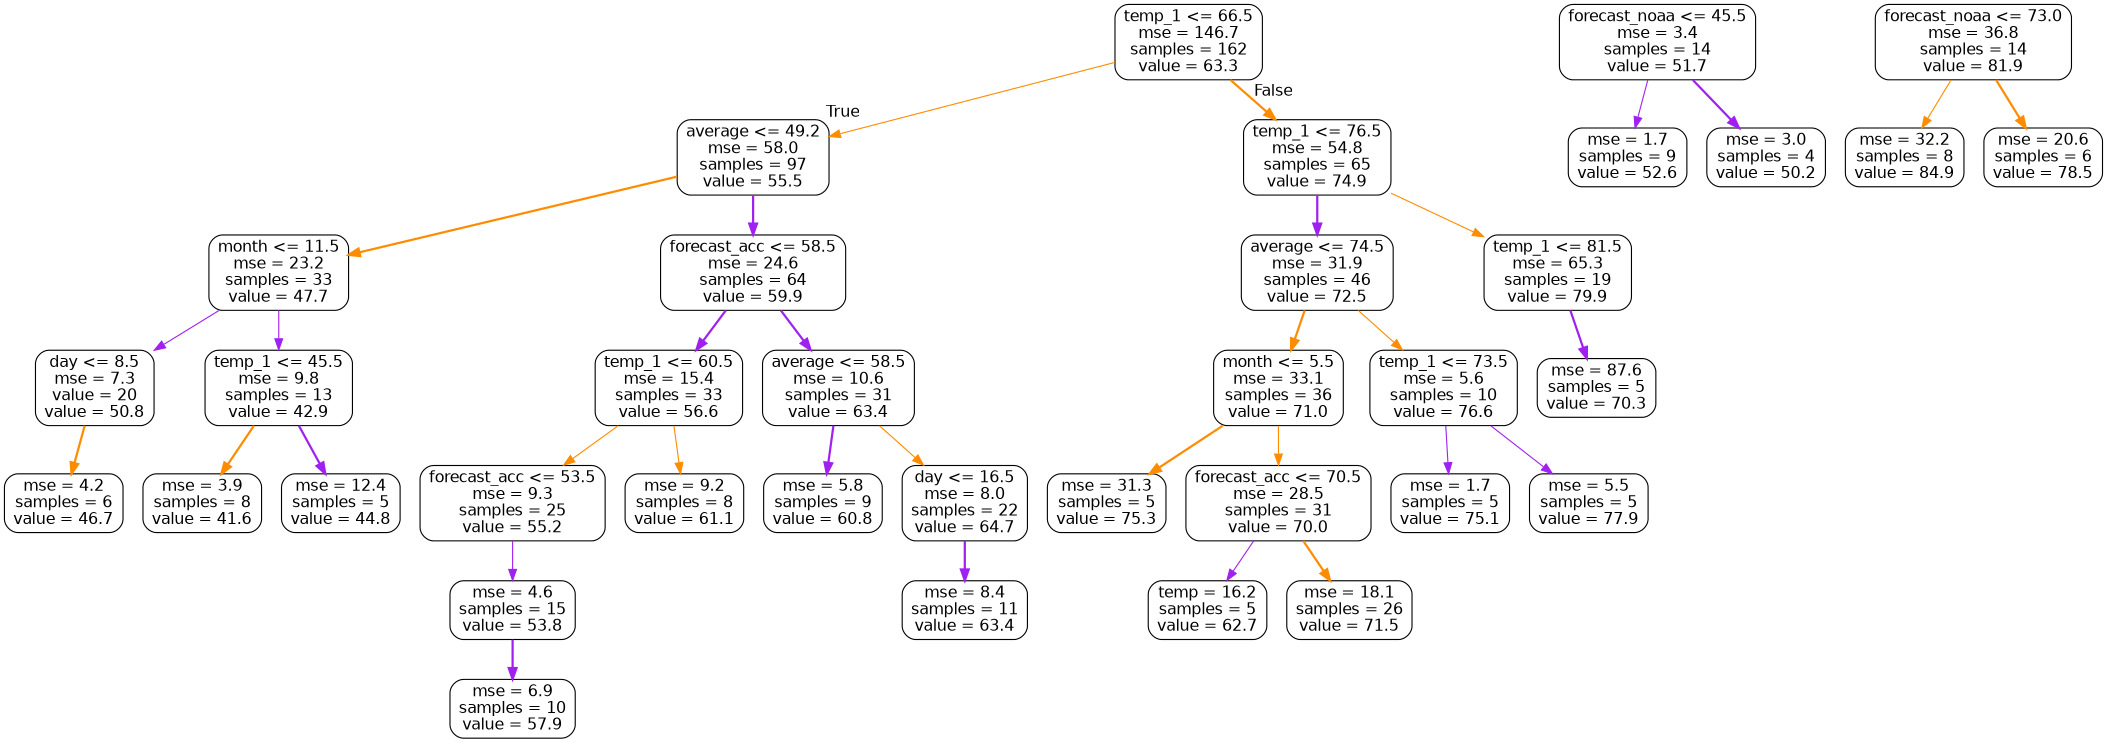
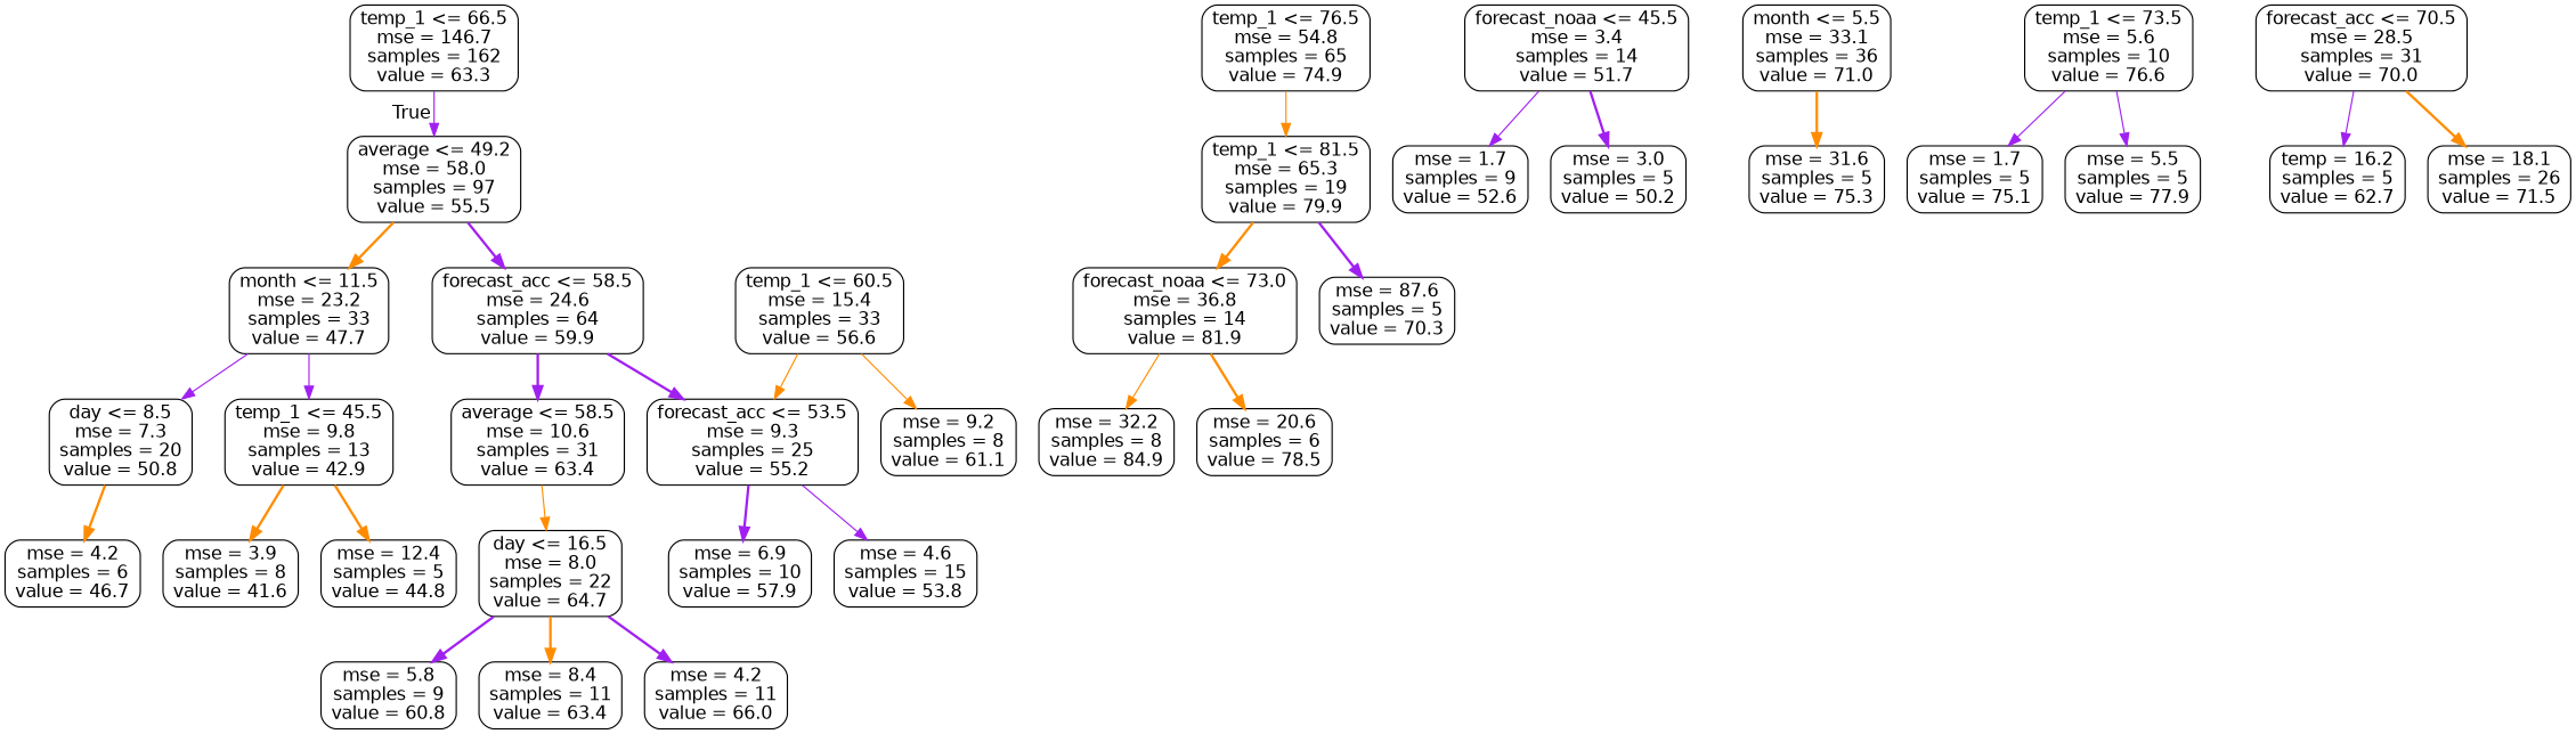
  digraph {
    node [color=black fontname=helvetica shape=box style=rounded]
    edge [color=purple fontname=helvetica style=bold]
    n1 [label="temp_1 <= 66.5\nmse = 146.7\nsamples = 162\nvalue = 63.3"]
    n2 [label="average <= 49.2\nmse = 58.0\nsamples = 97\nvalue = 55.5"]
    n3 [label="temp_1 <= 76.5\nmse = 54.8\nsamples = 65\nvalue = 74.9"]
    n4 [label="month <= 11.5\nmse = 23.2\nsamples = 33\nvalue = 47.7"]
    n5 [label="forecast_acc <= 58.5\nmse = 24.6\nsamples = 64\nvalue = 59.9"]
-   n6 [label="average <= 74.5\nmse = 31.9\nsamples = 46\nvalue = 72.5"]
    n7 [label="temp_1 <= 81.5\nmse = 65.3\nsamples = 19\nvalue = 79.9"]
-   n8 [label="day <= 8.5\nmse = 7.3\nvalue = 20\nvalue = 50.8"]
+   n8 [label="day <= 8.5\nmse = 7.3\nsamples = 20\nvalue = 50.8"]
    n9 [label="temp_1 <= 45.5\nmse = 9.8\nsamples = 13\nvalue = 42.9"]
    n10 [label="temp_1 <= 60.5\nmse = 15.4\nsamples = 33\nvalue = 56.6"]
    n11 [label="average <= 58.5\nmse = 10.6\nsamples = 31\nvalue = 63.4"]
    n12 [label="mse = 4.2\nsamples = 6\nvalue = 46.7"]
    n13 [label="mse = 3.9\nsamples = 8\nvalue = 41.6"]
    n14 [label="mse = 12.4\nsamples = 5\nvalue = 44.8"]
    n15 [label="forecast_noaa <= 45.5\nmse = 3.4\nsamples = 14\nvalue = 51.7"]
    n16 [label="mse = 1.7\nsamples = 9\nvalue = 52.6"]
-   n17 [label="mse = 3.0\nsamples = 4\nvalue = 50.2"]
+   n17 [label="mse = 3.0\nsamples = 5\nvalue = 50.2"]
    n18 [label="forecast_acc <= 53.5\nmse = 9.3\nsamples = 25\nvalue = 55.2"]
    n19 [label="mse = 9.2\nsamples = 8\nvalue = 61.1"]
    n20 [label="mse = 5.8\nsamples = 9\nvalue = 60.8"]
    n21 [label="day <= 16.5\nmse = 8.0\nsamples = 22\nvalue = 64.7"]
    n22 [label="mse = 6.9\nsamples = 10\nvalue = 57.9"]
    n23 [label="mse = 4.6\nsamples = 15\nvalue = 53.8"]
    n24 [label="mse = 8.4\nsamples = 11\nvalue = 63.4"]
+   n25 [label="mse = 4.2\nsamples = 11\nvalue = 66.0"]
    n26 [label="month <= 5.5\nmse = 33.1\nsamples = 36\nvalue = 71.0"]
    n27 [label="temp_1 <= 73.5\nmse = 5.6\nsamples = 10\nvalue = 76.6"]
    n28 [label="forecast_noaa <= 73.0\nmse = 36.8\nsamples = 14\nvalue = 81.9"]
    n29 [label="mse = 87.6\nsamples = 5\nvalue = 70.3"]
-   n30 [label="mse = 31.3\nsamples = 5\nvalue = 75.3"]
+   n30 [label="mse = 31.6\nsamples = 5\nvalue = 75.3"]
    n31 [label="forecast_acc <= 70.5\nmse = 28.5\nsamples = 31\nvalue = 70.0"]
    n32 [label="mse = 1.7\nsamples = 5\nvalue = 75.1"]
    n33 [label="mse = 5.5\nsamples = 5\nvalue = 77.9"]
    n34 [label="temp = 16.2\nsamples = 5\nvalue = 62.7"]
    n35 [label="mse = 18.1\nsamples = 26\nvalue = 71.5"]
    n36 [label="mse = 32.2\nsamples = 8\nvalue = 84.9"]
    n37 [label="mse = 20.6\nsamples = 6\nvalue = 78.5"]
-   n1 -> n2 [color=darkorange headlabel=True labelangle=45 labeldistance=2.5 style=solid]
-   n1 -> n3 [color=darkorange headlabel=False labelangle=-45 labeldistance=2.5]
+   n1 -> n2 [headlabel=True labelangle=45 labeldistance=2.5 style=solid]
    n2 -> n4 [color=darkorange]
    n2 -> n5
-   n3 -> n6
    n3 -> n7 [color=darkorange style=solid]
    n4 -> n8 [style=solid]
    n4 -> n9 [style=solid]
-   n5 -> n10
+   n5 -> n18
    n5 -> n11
-   n6 -> n26 [color=darkorange]
-   n6 -> n27 [color=darkorange style=solid]
+   n7 -> n28 [color=darkorange]
    n7 -> n29
    n8 -> n12 [color=darkorange]
    n9 -> n13 [color=darkorange]
-   n9 -> n14
+   n9 -> n14 [color=darkorange]
    n10 -> n18 [color=darkorange style=solid]
    n10 -> n19 [color=darkorange style=solid]
-   n11 -> n20
+   n21 -> n20
    n11 -> n21 [color=darkorange style=solid]
    n15 -> n16 [style=solid]
    n15 -> n17
-   n23 -> n22
+   n18 -> n22
    n18 -> n23 [style=solid]
-   n21 -> n24
+   n21 -> n24 [color=darkorange]
+   n21 -> n25
    n26 -> n30 [color=darkorange]
-   n26 -> n31 [color=darkorange style=solid]
    n27 -> n32 [style=solid]
    n27 -> n33 [style=solid]
    n28 -> n36 [color=darkorange style=solid]
    n28 -> n37 [color=darkorange]
    n31 -> n34 [style=solid]
    n31 -> n35 [color=darkorange]
  }
